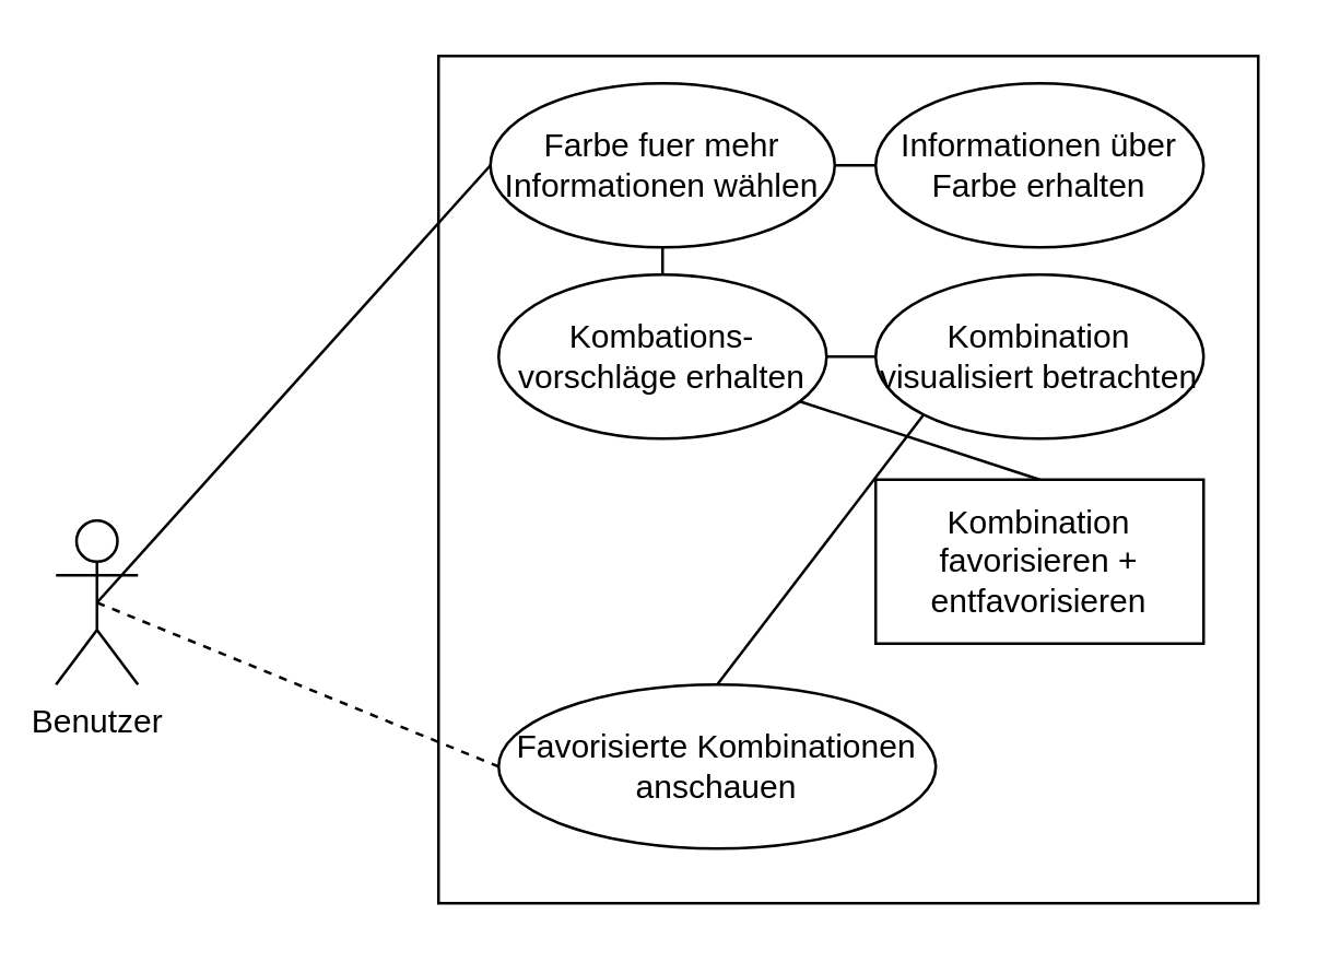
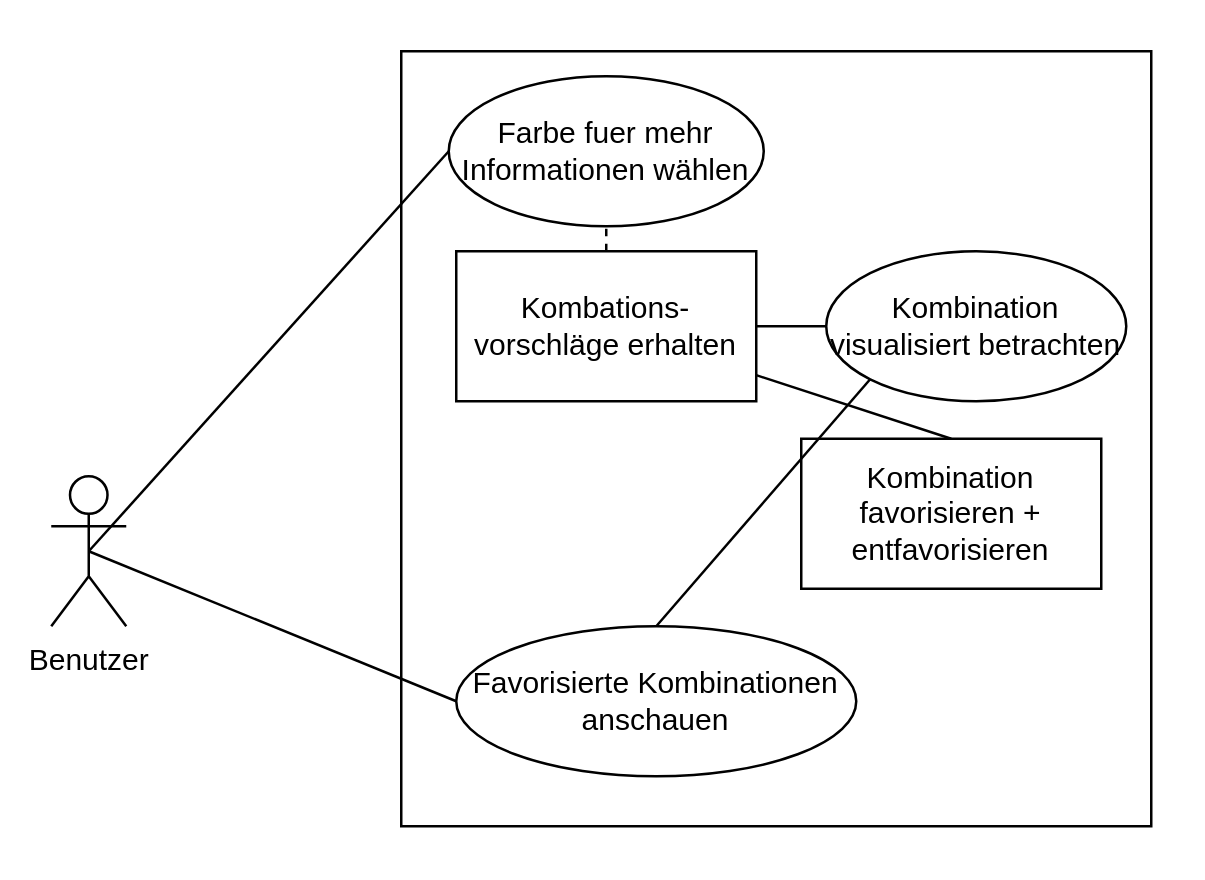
  <mxCell id="0" />
  <mxCell id="1" parent="0" />
  <mxCell id="2" value="" style="rounded=0;whiteSpace=wrap;html=1;" vertex="1" parent="1"><mxGeometry x="160" y="20" width="300" height="310" as="geometry" /></mxCell>
  <mxCell id="3" value="Benutzer" style="shape=umlActor;verticalLabelPosition=bottom;verticalAlign=top;html=1;outlineConnect=0;" vertex="1" parent="1"><mxGeometry x="20" y="190" width="30" height="60" as="geometry" /></mxCell>
  <mxCell id="4" value="Farbe fuer mehr Informationen wählen" style="ellipse;whiteSpace=wrap;html=1;" vertex="1" parent="1"><mxGeometry x="179" y="30" width="126" height="60" as="geometry" /></mxCell>
- <mxCell id="5" value="Informationen über Farbe erhalten" style="ellipse;whiteSpace=wrap;html=1;" vertex="1" parent="1"><mxGeometry x="320" y="30" width="120" height="60" as="geometry" /></mxCell>
- <mxCell id="6" value="&lt;div&gt;Kombations-&lt;/div&gt;&lt;div&gt;vorschläge erhalten&lt;br&gt;&lt;/div&gt;" style="ellipse;whiteSpace=wrap;html=1;" vertex="1" parent="1"><mxGeometry x="182" y="100" width="120" height="60" as="geometry" /></mxCell>
- <mxCell id="7" value="Kombination visualisiert betrachten" style="ellipse;whiteSpace=wrap;html=1;" vertex="1" parent="1"><mxGeometry x="320" y="100" width="120" height="60" as="geometry" /></mxCell>
+ <mxCell id="6" value="&lt;div&gt;Kombations-&lt;/div&gt;&lt;div&gt;vorschläge erhalten&lt;br&gt;&lt;/div&gt;" style="whiteSpace=wrap;html=1;rounded=0;" vertex="1" parent="1"><mxGeometry x="182" y="100" width="120" height="60" as="geometry" /></mxCell>
+ <mxCell id="7" value="Kombination visualisiert betrachten" style="ellipse;whiteSpace=wrap;html=1;" vertex="1" parent="1"><mxGeometry x="330" y="100" width="120" height="60" as="geometry" /></mxCell>
  <mxCell id="8" value="" style="endArrow=none;html=1;rounded=0;exitX=0.5;exitY=0.5;exitDx=0;exitDy=0;exitPerimeter=0;entryX=0;entryY=0.5;entryDx=0;entryDy=0;" edge="1" parent="1" source="3" target="4"><mxGeometry width="50" height="50" relative="1" as="geometry"><mxPoint x="70" y="260" as="sourcePoint" /><mxPoint x="120" y="210" as="targetPoint" /></mxGeometry></mxCell>
- <mxCell id="9" value="" style="endArrow=none;html=1;rounded=0;entryX=0.5;entryY=1;entryDx=0;entryDy=0;exitX=0.5;exitY=0;exitDx=0;exitDy=0;" edge="1" parent="1" source="6" target="4"><mxGeometry width="50" height="50" relative="1" as="geometry"><mxPoint x="70" y="260" as="sourcePoint" /><mxPoint x="120" y="210" as="targetPoint" /></mxGeometry></mxCell>
- <mxCell id="10" value="" style="endArrow=none;html=1;rounded=0;entryX=0;entryY=0.5;entryDx=0;entryDy=0;exitX=1;exitY=0.5;exitDx=0;exitDy=0;" edge="1" parent="1" source="4" target="5"><mxGeometry width="50" height="50" relative="1" as="geometry"><mxPoint x="70" y="260" as="sourcePoint" /><mxPoint x="120" y="210" as="targetPoint" /></mxGeometry></mxCell>
+ <mxCell id="9" value="" style="endArrow=none;html=1;rounded=0;entryX=0.5;entryY=1;entryDx=0;entryDy=0;exitX=0.5;exitY=0;exitDx=0;exitDy=0;dashed=1;" edge="1" parent="1" source="6" target="4"><mxGeometry width="50" height="50" relative="1" as="geometry"><mxPoint x="70" y="260" as="sourcePoint" /><mxPoint x="120" y="210" as="targetPoint" /></mxGeometry></mxCell>
  <mxCell id="11" value="" style="endArrow=none;html=1;rounded=0;exitX=1;exitY=0.5;exitDx=0;exitDy=0;" edge="1" parent="1" source="6" target="7"><mxGeometry width="50" height="50" relative="1" as="geometry"><mxPoint x="70" y="260" as="sourcePoint" /><mxPoint x="120" y="210" as="targetPoint" /></mxGeometry></mxCell>
  <mxCell id="12" value="Kombination favorisieren + entfavorisieren" style="whiteSpace=wrap;html=1;rounded=0;" vertex="1" parent="1"><mxGeometry x="320" y="175" width="120" height="60" as="geometry" /></mxCell>
  <mxCell id="13" value="" style="endArrow=none;html=1;rounded=0;exitX=0.5;exitY=0;exitDx=0;exitDy=0;" edge="1" parent="1" source="12" target="6"><mxGeometry width="50" height="50" relative="1" as="geometry"><mxPoint x="70" y="260" as="sourcePoint" /><mxPoint x="120" y="210" as="targetPoint" /></mxGeometry></mxCell>
  <mxCell id="14" value="Favorisierte Kombinationen anschauen" style="ellipse;whiteSpace=wrap;html=1;" vertex="1" parent="1"><mxGeometry x="182" y="250" width="160" height="60" as="geometry" /></mxCell>
- <mxCell id="15" value="" style="endArrow=none;html=1;rounded=0;entryX=0;entryY=0.5;entryDx=0;entryDy=0;exitX=0.5;exitY=0.5;exitDx=0;exitDy=0;exitPerimeter=0;dashed=1;" edge="1" parent="1" source="3" target="14"><mxGeometry width="50" height="50" relative="1" as="geometry"><mxPoint x="70" y="260" as="sourcePoint" /><mxPoint x="120" y="210" as="targetPoint" /></mxGeometry></mxCell>
+ <mxCell id="15" value="" style="endArrow=none;html=1;rounded=0;entryX=0;entryY=0.5;entryDx=0;entryDy=0;exitX=0.5;exitY=0.5;exitDx=0;exitDy=0;exitPerimeter=0;" edge="1" parent="1" source="3" target="14"><mxGeometry width="50" height="50" relative="1" as="geometry"><mxPoint x="70" y="260" as="sourcePoint" /><mxPoint x="120" y="210" as="targetPoint" /></mxGeometry></mxCell>
  <mxCell id="16" value="" style="endArrow=none;html=1;rounded=0;entryX=0;entryY=1;entryDx=0;entryDy=0;exitX=0.5;exitY=0;exitDx=0;exitDy=0;" edge="1" parent="1" source="14" target="7"><mxGeometry width="50" height="50" relative="1" as="geometry"><mxPoint x="70" y="260" as="sourcePoint" /><mxPoint x="120" y="210" as="targetPoint" /></mxGeometry></mxCell>
